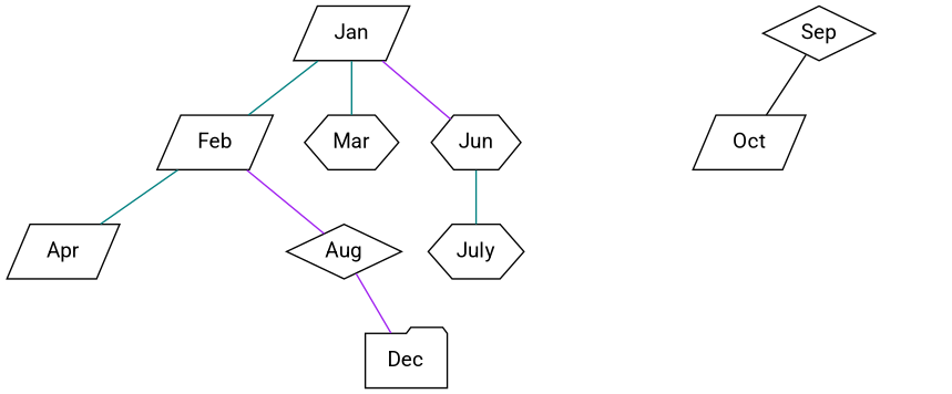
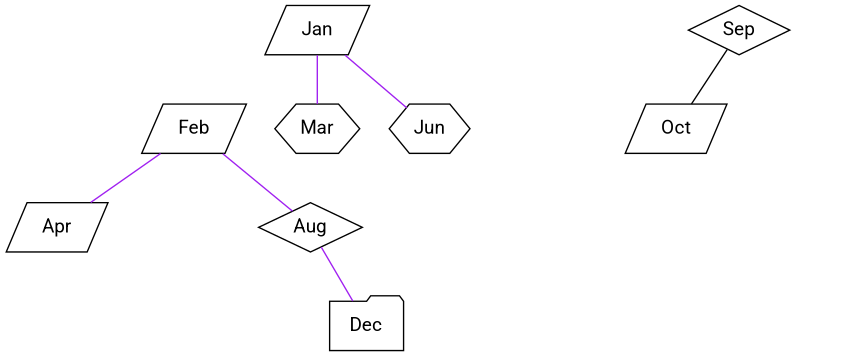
  graph {
    fontname=Roboto
    node [fontname=Roboto]
    edge [fontname=Roboto]
    Jan [shape=parallelogram]
    Feb [shape=parallelogram]
    Mar [shape=hexagon]
    Jun [shape=hexagon]
    Apr [shape=parallelogram]
    NULL1 [style=invis]
    Aug [shape=diamond]
    NULL2 [style=invis]
-   July [shape=hexagon]
    NULL4 [style=invis]
    NULL3 [style=invis]
    Dec [shape=folder]
    NULL5 [style=invis]
    Sep [shape=diamond]
    Oct [shape=parallelogram]
    NULL6 [style=invis]
    NULL7 [style=invis]
-   Jan -- Feb [color=teal]
-   Jan -- Mar [color=teal]
+   Jan -- Mar [color=purple]
    Jan -- Jun [color=purple]
-   Feb -- Apr [color=teal]
+   Feb -- Apr [color=purple]
    Feb -- NULL1 [style=invis]
    Feb -- Aug [color=purple]
-   Jun -- July [color=teal]
    Jun -- NULL4 [style=invis]
    Apr -- NULL2 [style=invis]
    Aug -- NULL3 [style=invis]
    Aug -- Dec [color=purple]
    Sep -- Oct [color=black]
    Sep -- NULL6 [style=invis]
    Oct -- NULL7 [style=invis]
  }
